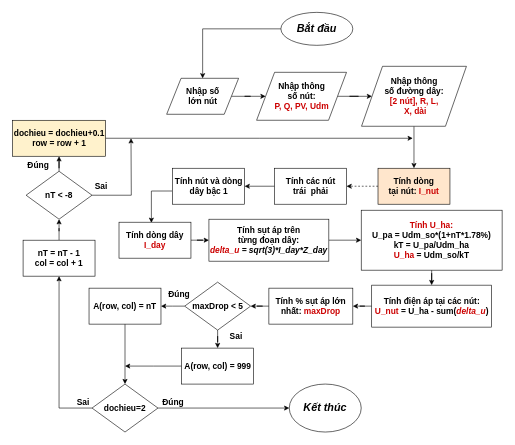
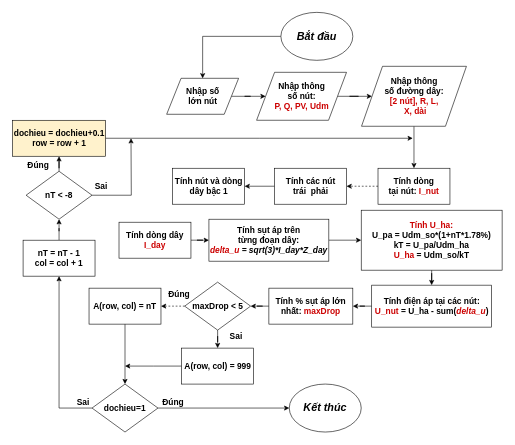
  <mxCell id="0" />
  <mxCell id="1" parent="0" />
  <mxCell id="2" style="edgeStyle=orthogonalEdgeStyle;rounded=0;orthogonalLoop=1;jettySize=auto;html=1;" parent="1" source="3" target="5" edge="1"><mxGeometry relative="1" as="geometry" /></mxCell>
- <mxCell id="3" value="&lt;font style=&quot;font-size: 18px&quot;&gt;&lt;b&gt;&lt;i&gt;Bắt đầu&lt;/i&gt;&lt;/b&gt;&lt;/font&gt;" style="ellipse;whiteSpace=wrap;html=1;" parent="1" vertex="1"><mxGeometry x="468" y="20" width="120" height="55" as="geometry" /></mxCell>
+ <mxCell id="3" value="&lt;font style=&quot;font-size: 18px&quot;&gt;&lt;b&gt;&lt;i&gt;Bắt đầu&lt;/i&gt;&lt;/b&gt;&lt;/font&gt;" style="ellipse;whiteSpace=wrap;html=1;" parent="1" vertex="1"><mxGeometry x="468" y="20" width="120" height="80" as="geometry" /></mxCell>
  <mxCell id="4" value="" style="edgeStyle=orthogonalEdgeStyle;rounded=0;orthogonalLoop=1;jettySize=auto;html=1;" parent="1" source="5" target="7" edge="1"><mxGeometry relative="1" as="geometry" /></mxCell>
  <mxCell id="5" value="&lt;font style=&quot;font-size: 14px&quot;&gt;&lt;b&gt;Nhập số &lt;br&gt;lớn nút&lt;/b&gt;&lt;/font&gt;" style="shape=parallelogram;perimeter=parallelogramPerimeter;whiteSpace=wrap;html=1;" parent="1" vertex="1"><mxGeometry x="277.5" y="130" width="120" height="60" as="geometry" /></mxCell>
  <mxCell id="6" value="" style="edgeStyle=orthogonalEdgeStyle;rounded=0;orthogonalLoop=1;jettySize=auto;html=1;" parent="1" source="7" target="9" edge="1"><mxGeometry relative="1" as="geometry" /></mxCell>
  <mxCell id="7" value="&lt;font style=&quot;font-size: 14px&quot;&gt;&lt;b&gt;Nhập thông &lt;br&gt;số&amp;nbsp;nút: &lt;br&gt;&lt;font color=&quot;#cc0000&quot;&gt;P, Q, PV, Udm&lt;/font&gt;&lt;/b&gt;&lt;/font&gt;" style="shape=parallelogram;perimeter=parallelogramPerimeter;whiteSpace=wrap;html=1;" parent="1" vertex="1"><mxGeometry x="427.5" y="120" width="150" height="80" as="geometry" /></mxCell>
  <mxCell id="8" value="" style="edgeStyle=orthogonalEdgeStyle;rounded=0;orthogonalLoop=1;jettySize=auto;html=1;" parent="1" source="9" target="11" edge="1"><mxGeometry relative="1" as="geometry" /></mxCell>
  <mxCell id="9" value="&lt;font style=&quot;font-size: 14px&quot;&gt;&lt;b&gt;Nhập thông &lt;br&gt;số đường dây: &lt;br&gt;&lt;font color=&quot;#cc0000&quot;&gt;[2 nút], R, L,&lt;br&gt;&lt;/font&gt;&amp;nbsp;&lt;font color=&quot;#cc0000&quot;&gt;X, dài&lt;/font&gt;&lt;br&gt;&lt;/b&gt;&lt;/font&gt;" style="shape=parallelogram;perimeter=parallelogramPerimeter;whiteSpace=wrap;html=1;" parent="1" vertex="1"><mxGeometry x="602.5" y="110" width="175" height="100" as="geometry" /></mxCell>
  <mxCell id="10" value="" style="edgeStyle=orthogonalEdgeStyle;rounded=0;orthogonalLoop=1;jettySize=auto;html=1;dashed=1;" parent="1" source="11" target="13" edge="1"><mxGeometry relative="1" as="geometry" /></mxCell>
- <mxCell id="11" value="&lt;font style=&quot;font-size: 14px&quot;&gt;&lt;b&gt;Tính dòng &lt;br&gt;tại nút: &lt;font color=&quot;#cc0000&quot;&gt;I_nut&lt;/font&gt;&lt;/b&gt;&lt;/font&gt;" style="rounded=0;whiteSpace=wrap;html=1;fillColor=#ffe6cc;" parent="1" vertex="1"><mxGeometry x="630" y="280" width="120" height="60" as="geometry" /></mxCell>
+ <mxCell id="11" value="&lt;font style=&quot;font-size: 14px&quot;&gt;&lt;b&gt;Tính dòng &lt;br&gt;tại nút: &lt;font color=&quot;#cc0000&quot;&gt;I_nut&lt;/font&gt;&lt;/b&gt;&lt;/font&gt;" style="rounded=0;whiteSpace=wrap;html=1;" parent="1" vertex="1"><mxGeometry x="630" y="280" width="120" height="60" as="geometry" /></mxCell>
  <mxCell id="12" value="" style="edgeStyle=orthogonalEdgeStyle;rounded=0;orthogonalLoop=1;jettySize=auto;html=1;" parent="1" source="13" target="15" edge="1"><mxGeometry relative="1" as="geometry" /></mxCell>
  <mxCell id="13" value="&lt;font style=&quot;font-size: 14px&quot;&gt;&lt;b&gt;Tính các nút&lt;br&gt;trái&amp;nbsp; phải&lt;/b&gt;&lt;/font&gt;" style="rounded=0;whiteSpace=wrap;html=1;" parent="1" vertex="1"><mxGeometry x="457.5" y="280" width="120" height="60" as="geometry" /></mxCell>
- <mxCell id="14" style="edgeStyle=orthogonalEdgeStyle;rounded=0;orthogonalLoop=1;jettySize=auto;html=1;entryX=0.45;entryY=0.017;entryDx=0;entryDy=0;entryPerimeter=0;exitX=-0.008;exitY=0.633;exitDx=0;exitDy=0;exitPerimeter=0;" parent="1" source="15" target="17" edge="1"><mxGeometry relative="1" as="geometry" /></mxCell>
  <mxCell id="15" value="&lt;span style=&quot;font-size: 14px&quot;&gt;&lt;b&gt;Tính nút và dòng dây bậc 1&lt;/b&gt;&lt;/span&gt;" style="rounded=0;whiteSpace=wrap;html=1;" parent="1" vertex="1"><mxGeometry x="287.5" y="280" width="120" height="60" as="geometry" /></mxCell>
  <mxCell id="16" value="" style="edgeStyle=orthogonalEdgeStyle;rounded=0;orthogonalLoop=1;jettySize=auto;html=1;" parent="1" source="17" target="19" edge="1"><mxGeometry relative="1" as="geometry" /></mxCell>
  <mxCell id="17" value="&lt;span style=&quot;font-size: 14px&quot;&gt;&lt;b&gt;Tính dòng dây&lt;br&gt;&lt;font color=&quot;#cc0000&quot;&gt;I_day&lt;/font&gt;&lt;br&gt;&lt;/b&gt;&lt;/span&gt;" style="rounded=0;whiteSpace=wrap;html=1;" parent="1" vertex="1"><mxGeometry x="198" y="370" width="120" height="60" as="geometry" /></mxCell>
  <mxCell id="18" value="" style="edgeStyle=orthogonalEdgeStyle;rounded=0;orthogonalLoop=1;jettySize=auto;html=1;" parent="1" source="19" target="25" edge="1"><mxGeometry relative="1" as="geometry" /></mxCell>
  <mxCell id="19" value="&lt;span style=&quot;font-size: 14px&quot;&gt;&lt;b&gt;Tính sụt áp trên &lt;br&gt;từng đoạn dây:&lt;br&gt;&lt;i&gt;&lt;font color=&quot;#cc0000&quot;&gt;delta_u &lt;/font&gt;= sqrt(3)*I_day*Z_day&lt;/i&gt;&lt;br&gt;&lt;/b&gt;&lt;/span&gt;" style="rounded=0;whiteSpace=wrap;html=1;" parent="1" vertex="1"><mxGeometry x="348" y="365" width="200" height="70" as="geometry" /></mxCell>
  <mxCell id="20" value="" style="edgeStyle=orthogonalEdgeStyle;rounded=0;orthogonalLoop=1;jettySize=auto;html=1;" parent="1" source="21" target="23" edge="1"><mxGeometry relative="1" as="geometry" /></mxCell>
  <mxCell id="21" value="&lt;span style=&quot;font-size: 14px&quot;&gt;&lt;b&gt;Tính điện áp tại các nút:&lt;br&gt;&lt;font color=&quot;#cc0000&quot;&gt;U_nut &lt;/font&gt;= U_ha - sum(&lt;/b&gt;&lt;/span&gt;&lt;b style=&quot;font-size: 14px&quot;&gt;&lt;i&gt;&lt;font color=&quot;#cc0000&quot;&gt;delta_u&lt;/font&gt;&lt;/i&gt;&lt;/b&gt;&lt;span style=&quot;font-size: 14px&quot;&gt;&lt;b&gt;)&lt;br&gt;&lt;/b&gt;&lt;/span&gt;" style="rounded=0;whiteSpace=wrap;html=1;" parent="1" vertex="1"><mxGeometry x="619.5" y="475" width="200" height="70" as="geometry" /></mxCell>
  <mxCell id="22" value="" style="edgeStyle=orthogonalEdgeStyle;rounded=0;orthogonalLoop=1;jettySize=auto;html=1;" parent="1" source="23" target="28" edge="1"><mxGeometry relative="1" as="geometry" /></mxCell>
  <mxCell id="23" value="&lt;span style=&quot;font-size: 14px&quot;&gt;&lt;b&gt;Tính % sụt áp lớn nhất: &lt;font color=&quot;#cc0000&quot;&gt;maxDrop&lt;/font&gt;&lt;br&gt;&lt;/b&gt;&lt;/span&gt;" style="rounded=0;whiteSpace=wrap;html=1;" parent="1" vertex="1"><mxGeometry x="448" y="480" width="140" height="60" as="geometry" /></mxCell>
  <mxCell id="24" value="" style="edgeStyle=orthogonalEdgeStyle;rounded=0;orthogonalLoop=1;jettySize=auto;html=1;" parent="1" source="25" target="21" edge="1"><mxGeometry relative="1" as="geometry" /></mxCell>
  <mxCell id="25" value="&lt;span style=&quot;font-size: 14px&quot;&gt;&lt;b&gt;&lt;font color=&quot;#cc0000&quot;&gt;Tính U_ha:&lt;br&gt;&lt;/font&gt;U_pa = Udm_so*(1+nT*1.78%)&lt;br&gt;kT = U_pa/Udm_ha&lt;br&gt;&lt;font color=&quot;#cc0000&quot;&gt;U_ha&lt;/font&gt; = Udm_so/kT&lt;br&gt;&lt;/b&gt;&lt;/span&gt;" style="rounded=0;whiteSpace=wrap;html=1;" parent="1" vertex="1"><mxGeometry x="602" y="350" width="235" height="100" as="geometry" /></mxCell>
- <mxCell id="26" value="" style="edgeStyle=orthogonalEdgeStyle;rounded=0;orthogonalLoop=1;jettySize=auto;html=1;" parent="1" source="28" target="32" edge="1"><mxGeometry relative="1" as="geometry" /></mxCell>
+ <mxCell id="26" value="" style="edgeStyle=orthogonalEdgeStyle;rounded=0;orthogonalLoop=1;jettySize=auto;html=1;dashed=1;" parent="1" source="28" target="32" edge="1"><mxGeometry relative="1" as="geometry" /></mxCell>
  <mxCell id="27" value="" style="edgeStyle=orthogonalEdgeStyle;rounded=0;orthogonalLoop=1;jettySize=auto;html=1;" parent="1" source="28" target="34" edge="1"><mxGeometry relative="1" as="geometry" /></mxCell>
  <mxCell id="28" value="&lt;font style=&quot;font-size: 14px&quot;&gt;&lt;b&gt;maxDrop &amp;lt; 5&lt;/b&gt;&lt;/font&gt;" style="rhombus;whiteSpace=wrap;html=1;" parent="1" vertex="1"><mxGeometry x="307.5" y="470" width="110" height="80" as="geometry" /></mxCell>
  <mxCell id="29" value="" style="edgeStyle=orthogonalEdgeStyle;rounded=0;orthogonalLoop=1;jettySize=auto;html=1;" parent="1" source="30" target="37" edge="1"><mxGeometry relative="1" as="geometry" /></mxCell>
  <mxCell id="30" value="&lt;span style=&quot;font-size: 14px&quot;&gt;&lt;b&gt;nT = nT - 1&lt;br&gt;col = col + 1&lt;br&gt;&lt;/b&gt;&lt;/span&gt;" style="rounded=0;whiteSpace=wrap;html=1;" parent="1" vertex="1"><mxGeometry x="38" y="400" width="120" height="60" as="geometry" /></mxCell>
  <mxCell id="31" style="edgeStyle=orthogonalEdgeStyle;rounded=0;orthogonalLoop=1;jettySize=auto;html=1;entryX=0.5;entryY=0;entryDx=0;entryDy=0;" parent="1" source="32" target="46" edge="1"><mxGeometry relative="1" as="geometry" /></mxCell>
  <mxCell id="32" value="&lt;span style=&quot;font-size: 14px&quot;&gt;&lt;b&gt;A(row, col) = nT&lt;br&gt;&lt;/b&gt;&lt;/span&gt;" style="rounded=0;whiteSpace=wrap;html=1;" parent="1" vertex="1"><mxGeometry x="148" y="480" width="120" height="60" as="geometry" /></mxCell>
  <mxCell id="33" style="edgeStyle=orthogonalEdgeStyle;rounded=0;orthogonalLoop=1;jettySize=auto;html=1;" parent="1" source="34" edge="1"><mxGeometry relative="1" as="geometry"><mxPoint x="208" y="610" as="targetPoint" /></mxGeometry></mxCell>
  <mxCell id="34" value="&lt;b style=&quot;font-size: 14px&quot;&gt;A(row, col) = 999&lt;/b&gt;&lt;span style=&quot;font-size: 14px&quot;&gt;&lt;b&gt;&lt;br&gt;&lt;/b&gt;&lt;/span&gt;" style="rounded=0;whiteSpace=wrap;html=1;" parent="1" vertex="1"><mxGeometry x="302.5" y="580" width="120" height="60" as="geometry" /></mxCell>
  <mxCell id="35" value="" style="edgeStyle=orthogonalEdgeStyle;rounded=0;orthogonalLoop=1;jettySize=auto;html=1;" parent="1" source="37" target="39" edge="1"><mxGeometry relative="1" as="geometry" /></mxCell>
  <mxCell id="36" style="edgeStyle=orthogonalEdgeStyle;rounded=0;orthogonalLoop=1;jettySize=auto;html=1;" parent="1" source="37" edge="1"><mxGeometry relative="1" as="geometry"><mxPoint x="218" y="230" as="targetPoint" /></mxGeometry></mxCell>
  <mxCell id="37" value="&lt;font style=&quot;font-size: 14px&quot;&gt;&lt;b&gt;nT &amp;lt; -8&lt;/b&gt;&lt;/font&gt;" style="rhombus;whiteSpace=wrap;html=1;" parent="1" vertex="1"><mxGeometry x="43" y="285" width="110" height="80" as="geometry" /></mxCell>
  <mxCell id="38" style="edgeStyle=orthogonalEdgeStyle;rounded=0;orthogonalLoop=1;jettySize=auto;html=1;" parent="1" source="39" edge="1"><mxGeometry relative="1" as="geometry"><mxPoint x="688" y="230" as="targetPoint" /></mxGeometry></mxCell>
  <mxCell id="39" value="&lt;span style=&quot;font-size: 14px&quot;&gt;&lt;b&gt;dochieu = dochieu+0.1&lt;br&gt;row = row + 1&lt;br&gt;&lt;/b&gt;&lt;/span&gt;" style="rounded=0;whiteSpace=wrap;html=1;fillColor=#fff2cc;" parent="1" vertex="1"><mxGeometry x="20.5" y="200" width="155" height="60" as="geometry" /></mxCell>
  <mxCell id="40" value="&lt;b&gt;&lt;font style=&quot;font-size: 14px&quot;&gt;Đúng&lt;/font&gt;&lt;/b&gt;" style="text;html=1;align=center;verticalAlign=middle;resizable=0;points=[];autosize=1;" parent="1" vertex="1"><mxGeometry x="272.5" y="480" width="50" height="20" as="geometry" /></mxCell>
  <mxCell id="41" value="&lt;b&gt;&lt;font style=&quot;font-size: 14px&quot;&gt;Sai&lt;/font&gt;&lt;/b&gt;" style="text;html=1;align=center;verticalAlign=middle;resizable=0;points=[];autosize=1;" parent="1" vertex="1"><mxGeometry x="372.5" y="550" width="40" height="20" as="geometry" /></mxCell>
  <mxCell id="42" value="&lt;b&gt;&lt;font style=&quot;font-size: 14px&quot;&gt;Đúng&lt;/font&gt;&lt;/b&gt;" style="text;html=1;align=center;verticalAlign=middle;resizable=0;points=[];autosize=1;" parent="1" vertex="1"><mxGeometry x="38" y="265" width="50" height="20" as="geometry" /></mxCell>
  <mxCell id="43" value="&lt;b&gt;&lt;font style=&quot;font-size: 14px&quot;&gt;Sai&lt;/font&gt;&lt;/b&gt;" style="text;html=1;align=center;verticalAlign=middle;resizable=0;points=[];autosize=1;" parent="1" vertex="1"><mxGeometry x="148" y="300" width="40" height="20" as="geometry" /></mxCell>
  <mxCell id="44" style="edgeStyle=orthogonalEdgeStyle;rounded=0;orthogonalLoop=1;jettySize=auto;html=1;entryX=0.5;entryY=1;entryDx=0;entryDy=0;" parent="1" source="46" target="30" edge="1"><mxGeometry relative="1" as="geometry"><mxPoint x="98" y="500" as="targetPoint" /><Array as="points"><mxPoint x="98" y="680" /></Array></mxGeometry></mxCell>
  <mxCell id="45" style="edgeStyle=orthogonalEdgeStyle;rounded=0;orthogonalLoop=1;jettySize=auto;html=1;entryX=0;entryY=0.5;entryDx=0;entryDy=0;" parent="1" source="46" target="47" edge="1"><mxGeometry relative="1" as="geometry" /></mxCell>
- <mxCell id="46" value="&lt;font style=&quot;font-size: 14px&quot;&gt;&lt;b&gt;dochieu=2&lt;/b&gt;&lt;/font&gt;" style="rhombus;whiteSpace=wrap;html=1;" parent="1" vertex="1"><mxGeometry x="153" y="640" width="110" height="80" as="geometry" /></mxCell>
+ <mxCell id="46" value="&lt;font style=&quot;font-size: 14px&quot;&gt;&lt;b&gt;dochieu=1&lt;/b&gt;&lt;/font&gt;" style="rhombus;whiteSpace=wrap;html=1;" parent="1" vertex="1"><mxGeometry x="153" y="640" width="110" height="80" as="geometry" /></mxCell>
  <mxCell id="47" value="&lt;font style=&quot;font-size: 18px&quot;&gt;&lt;b&gt;&lt;i&gt;Kết thúc&lt;/i&gt;&lt;/b&gt;&lt;/font&gt;" style="ellipse;whiteSpace=wrap;html=1;" parent="1" vertex="1"><mxGeometry x="482" y="640" width="120" height="80" as="geometry" /></mxCell>
  <mxCell id="48" value="&lt;b&gt;&lt;font style=&quot;font-size: 14px&quot;&gt;Sai&lt;/font&gt;&lt;/b&gt;" style="text;html=1;align=center;verticalAlign=middle;resizable=0;points=[];autosize=1;" parent="1" vertex="1"><mxGeometry x="118" y="660" width="40" height="20" as="geometry" /></mxCell>
  <mxCell id="49" value="&lt;b&gt;&lt;font style=&quot;font-size: 14px&quot;&gt;Đúng&lt;/font&gt;&lt;/b&gt;" style="text;html=1;align=center;verticalAlign=middle;resizable=0;points=[];autosize=1;" parent="1" vertex="1"><mxGeometry x="263" y="660" width="50" height="20" as="geometry" /></mxCell>
